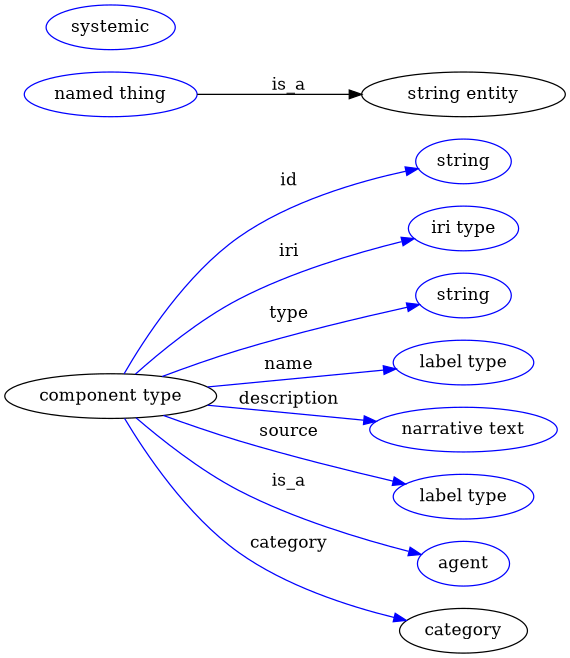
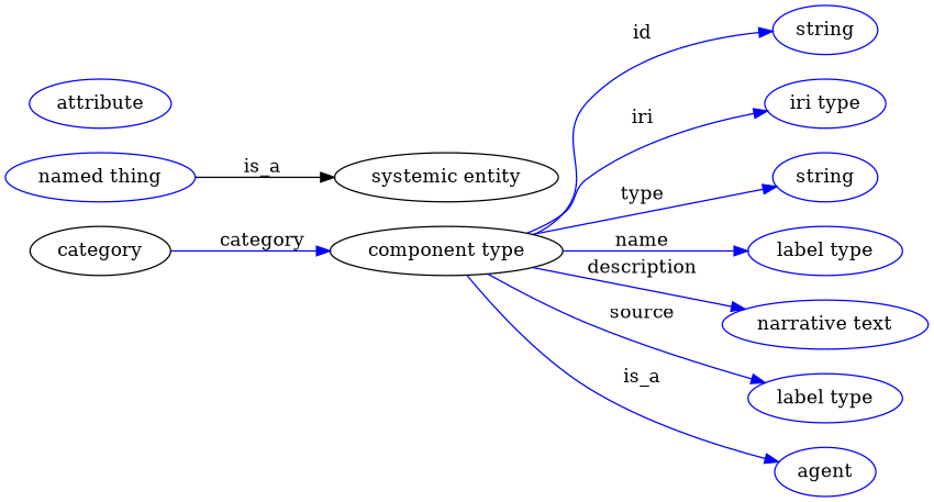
  digraph {
    rankdir=LR
    node [color=blue]
    edge [color=blue style=solid]
    n1 [height=0.5 label="component type" width=2.3651 color=""]
    n2 [height=0.5 label=string width=1.0652]
    n3 [height=0.5 label="iri type" width=1.2277]
    n4 [height=0.5 label=string width=1.0652]
    n5 [height=0.5 label="label type" width=1.5707]
    n6 [height=0.5 label="narrative text" width=2.0943]
    n7 [height=0.5 label="label type" width=1.5707]
    n8 [height=0.5 label=agent width=1.0291]
    category [height=0.5 width=1.4263 color=""]
-   "systemic entity" [height=0.5 width=2.2748 label="string entity" color=""]
+   "systemic entity" [height=0.5 width=2.2748 color=""]
    n11 [height=0.5 label="named thing" width=1.9318]
-   n12 [height=0.5 label=systemic width=1.4443]
+   n12 [height=0.5 label=attribute width=1.4443]
    n1 -> n2 [label=id]
    n1 -> n3 [label=iri]
    n1 -> n4 [label=type]
    n1 -> n5 [label=name]
    n1 -> n6 [label=description]
    n1 -> n7 [label=source]
    n1 -> n8 [label=is_a]
-   n1 -> category [label=category]
+   category -> n1 [label=category]
    n11 -> "systemic entity" [label=is_a color="" style=""]
  }
